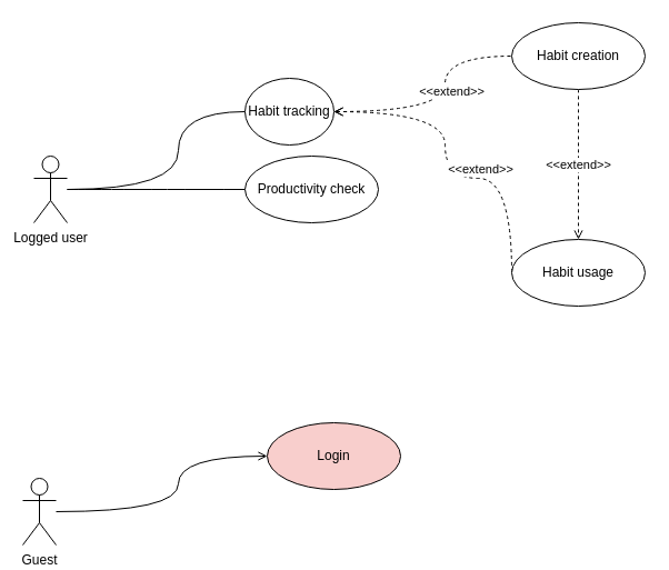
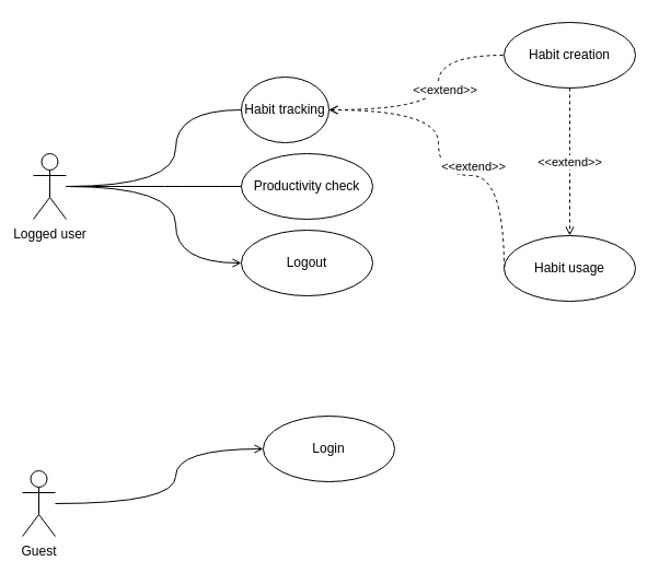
  <mxCell id="0" />
  <mxCell id="1" parent="0" />
  <mxCell id="2" style="edgeStyle=orthogonalEdgeStyle;curved=1;rounded=0;orthogonalLoop=1;jettySize=auto;html=1;entryX=0;entryY=0.5;entryDx=0;entryDy=0;endArrow=none;endFill=0;" edge="1" parent="1" source="5" target="10"><mxGeometry relative="1" as="geometry"><Array as="points"><mxPoint x="160" y="170" /><mxPoint x="160" y="100" /></Array></mxGeometry></mxCell>
  <mxCell id="3" style="edgeStyle=orthogonalEdgeStyle;rounded=0;orthogonalLoop=1;jettySize=auto;html=1;entryX=0;entryY=0.5;entryDx=0;entryDy=0;startArrow=none;startFill=0;endArrow=none;endFill=0;curved=1;" edge="1" parent="1" source="5" target="14"><mxGeometry relative="1" as="geometry"><Array as="points"><mxPoint x="220" y="170" /></Array></mxGeometry></mxCell>
+ <mxCell id="4" style="edgeStyle=orthogonalEdgeStyle;curved=1;rounded=0;orthogonalLoop=1;jettySize=auto;html=1;entryX=0;entryY=0.5;entryDx=0;entryDy=0;startArrow=none;startFill=0;endArrow=open;endFill=0;" edge="1" parent="1" source="5" target="18"><mxGeometry relative="1" as="geometry"><Array as="points"><mxPoint x="160" y="170" /><mxPoint x="160" y="240" /></Array></mxGeometry></mxCell>
  <mxCell id="5" value="Logged user" style="shape=umlActor;verticalLabelPosition=bottom;verticalAlign=top;html=1;outlineConnect=0;" vertex="1" parent="1"><mxGeometry x="30" y="140" width="30" height="60" as="geometry" /></mxCell>
  <mxCell id="6" style="edgeStyle=orthogonalEdgeStyle;curved=1;rounded=0;orthogonalLoop=1;jettySize=auto;html=1;entryX=0;entryY=0.5;entryDx=0;entryDy=0;endArrow=none;endFill=0;dashed=1;startArrow=open;startFill=0;exitX=1;exitY=0.5;exitDx=0;exitDy=0;" edge="1" parent="1" source="10" target="12"><mxGeometry relative="1" as="geometry"><Array as="points"><mxPoint x="400" y="100" /><mxPoint x="400" y="50" /></Array></mxGeometry></mxCell>
  <mxCell id="7" value="&amp;lt;&amp;lt;extend&amp;gt;&amp;gt;" style="edgeLabel;html=1;align=center;verticalAlign=middle;resizable=0;points=[];" vertex="1" connectable="0" parent="6"><mxGeometry x="0.13" y="-5" relative="1" as="geometry"><mxPoint as="offset" /></mxGeometry></mxCell>
  <mxCell id="8" style="edgeStyle=orthogonalEdgeStyle;curved=1;rounded=0;orthogonalLoop=1;jettySize=auto;html=1;entryX=0;entryY=0.5;entryDx=0;entryDy=0;endArrow=none;endFill=0;dashed=1;startArrow=open;startFill=0;" edge="1" parent="1" source="10" target="13"><mxGeometry relative="1" as="geometry"><Array as="points"><mxPoint x="400" y="100" /><mxPoint x="400" y="160" /></Array></mxGeometry></mxCell>
  <mxCell id="9" value="&amp;lt;&amp;lt;extend&amp;gt;&amp;gt;" style="edgeLabel;html=1;align=center;verticalAlign=middle;resizable=0;points=[];" vertex="1" connectable="0" parent="8"><mxGeometry x="0.252" y="5" relative="1" as="geometry"><mxPoint y="-4" as="offset" /></mxGeometry></mxCell>
  <mxCell id="10" value="Habit tracking" style="ellipse;whiteSpace=wrap;html=1;" vertex="1" parent="1"><mxGeometry x="220" y="70" width="80" height="60" as="geometry" /></mxCell>
  <mxCell id="11" value="&amp;lt;&amp;lt;extend&amp;gt;&amp;gt;" style="edgeStyle=orthogonalEdgeStyle;curved=1;rounded=0;orthogonalLoop=1;jettySize=auto;html=1;entryX=0.5;entryY=0;entryDx=0;entryDy=0;startArrow=none;startFill=0;endArrow=open;endFill=0;dashed=1;" edge="1" parent="1" source="12" target="13"><mxGeometry relative="1" as="geometry" /></mxCell>
  <mxCell id="12" value="Habit creation" style="ellipse;whiteSpace=wrap;html=1;" vertex="1" parent="1"><mxGeometry x="460" y="20" width="120" height="60" as="geometry" /></mxCell>
  <mxCell id="13" value="Habit usage" style="ellipse;whiteSpace=wrap;html=1;" vertex="1" parent="1"><mxGeometry x="460" y="215" width="120" height="60" as="geometry" /></mxCell>
  <mxCell id="14" value="Productivity check" style="ellipse;whiteSpace=wrap;html=1;" vertex="1" parent="1"><mxGeometry x="220" y="140" width="120" height="60" as="geometry" /></mxCell>
  <mxCell id="15" value="Guest" style="shape=umlActor;verticalLabelPosition=bottom;verticalAlign=top;html=1;outlineConnect=0;" vertex="1" parent="1"><mxGeometry x="20" y="430" width="30" height="60" as="geometry" /></mxCell>
  <mxCell id="16" style="edgeStyle=orthogonalEdgeStyle;curved=1;rounded=0;orthogonalLoop=1;jettySize=auto;html=1;entryX=0;entryY=0.5;entryDx=0;entryDy=0;endArrow=open;endFill=0;" edge="1" parent="1" target="17" source="15"><mxGeometry relative="1" as="geometry"><mxPoint x="70" y="450.029" as="sourcePoint" /><Array as="points"><mxPoint x="160" y="460" /><mxPoint x="160" y="410" /></Array></mxGeometry></mxCell>
- <mxCell id="17" value="Login" style="ellipse;whiteSpace=wrap;html=1;fillColor=#f8cecc;" vertex="1" parent="1"><mxGeometry x="240" y="380" width="120" height="60" as="geometry" /></mxCell>
+ <mxCell id="17" value="Login" style="ellipse;whiteSpace=wrap;html=1;" vertex="1" parent="1"><mxGeometry x="240" y="380" width="120" height="60" as="geometry" /></mxCell>
+ <mxCell id="18" value="Logout" style="ellipse;whiteSpace=wrap;html=1;" vertex="1" parent="1"><mxGeometry x="220" y="210" width="120" height="60" as="geometry" /></mxCell>
